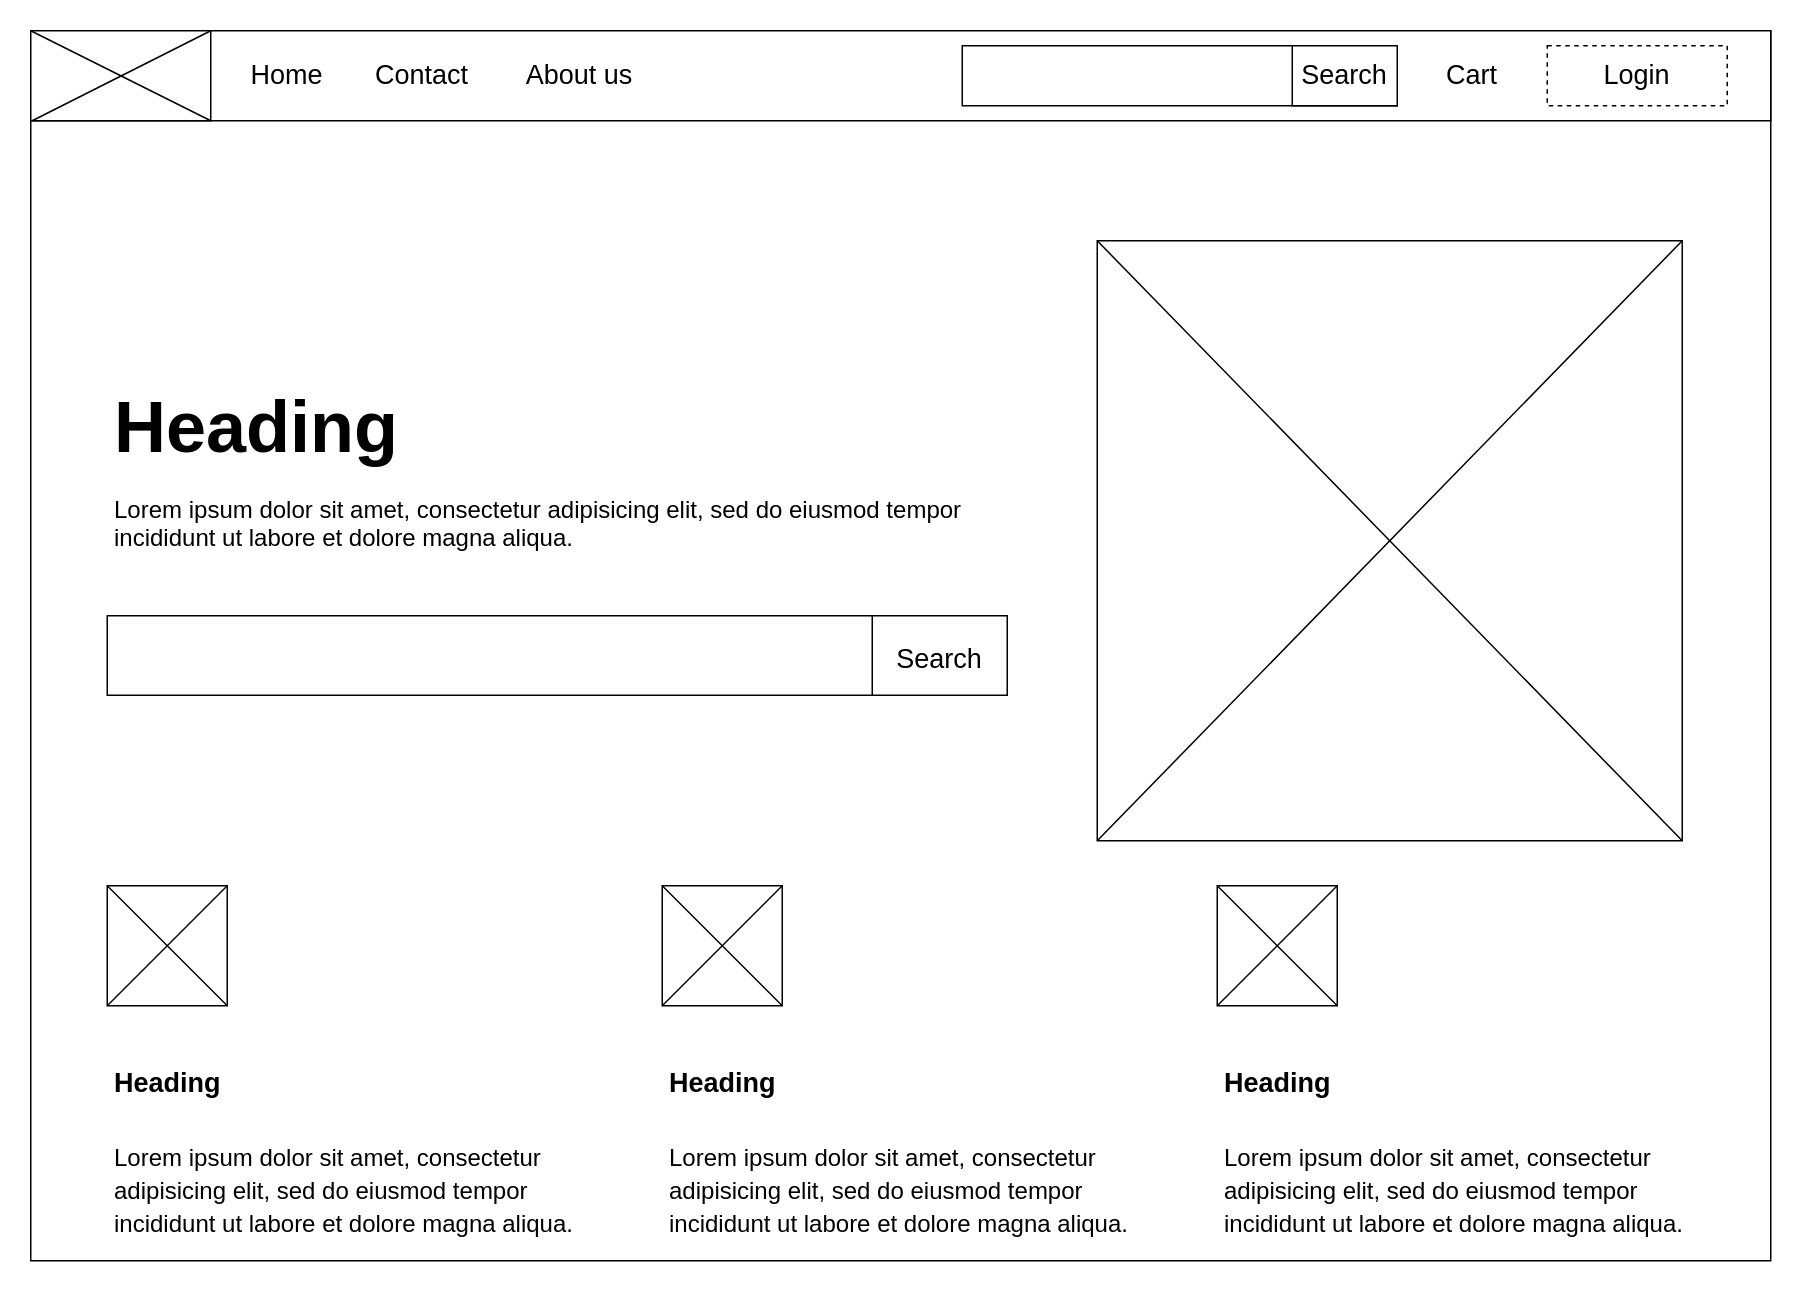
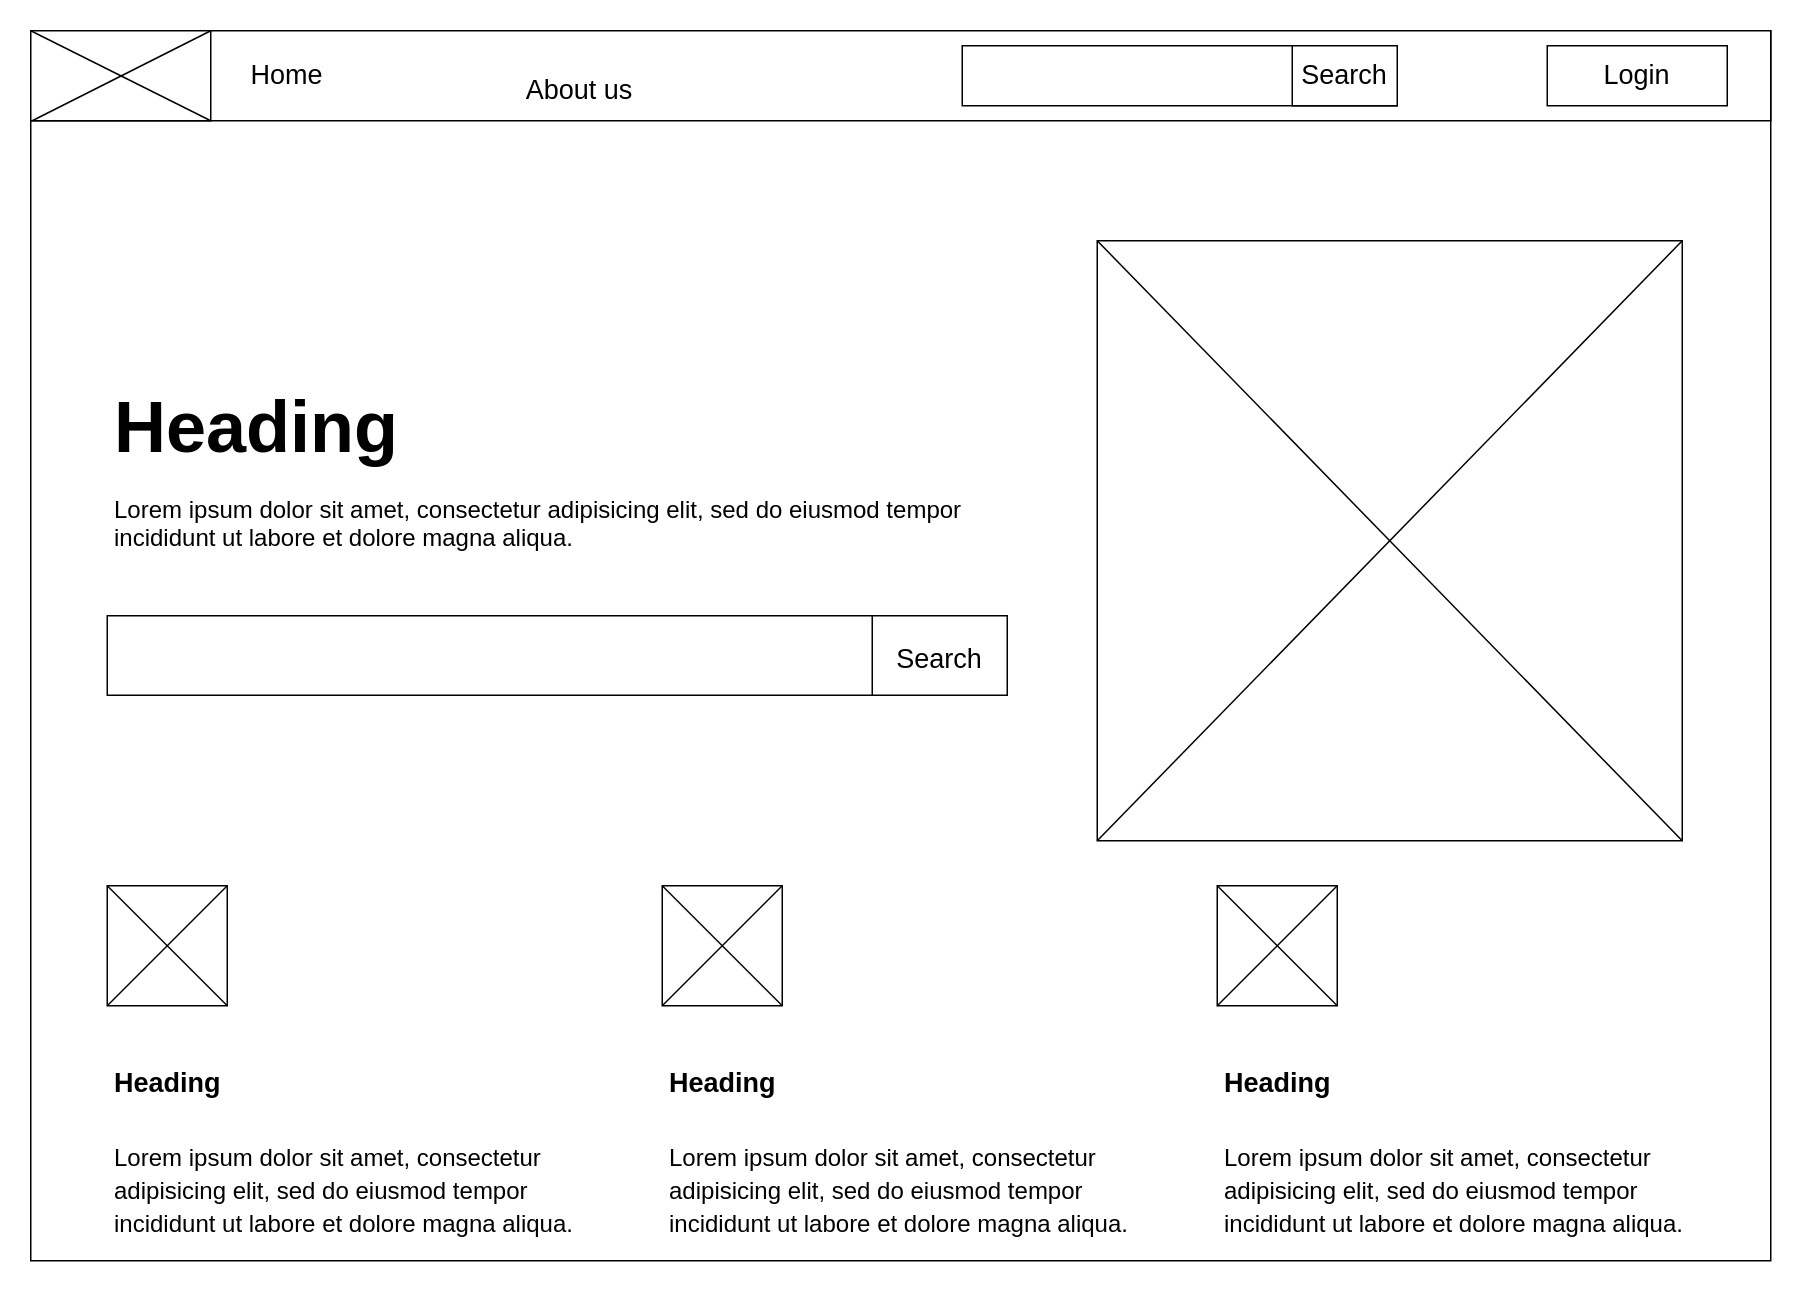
  <mxCell id="0" />
  <mxCell id="1" parent="0" />
  <mxCell id="2" value="" style="rounded=0;whiteSpace=wrap;html=1;" vertex="1" parent="1"><mxGeometry x="20" width="1160" height="820" as="geometry" y="20" /></mxCell>
  <mxCell id="3" value="" style="rounded=0;whiteSpace=wrap;html=1;" vertex="1" parent="1"><mxGeometry x="20" width="1160" height="60" as="geometry" y="20" /></mxCell>
  <mxCell id="4" value="" style="rounded=0;whiteSpace=wrap;html=1;" vertex="1" parent="1"><mxGeometry x="731" y="160" width="390" height="400" as="geometry" /></mxCell>
  <mxCell id="5" value="" style="endArrow=none;html=1;rounded=0;entryX=1;entryY=0;entryDx=0;entryDy=0;exitX=0;exitY=1;exitDx=0;exitDy=0;" edge="1" parent="1" source="4" target="4"><mxGeometry width="50" height="50" relative="1" as="geometry"><mxPoint x="811" y="470" as="sourcePoint" /><mxPoint x="861" y="420" as="targetPoint" /></mxGeometry></mxCell>
  <mxCell id="6" value="" style="endArrow=none;html=1;rounded=0;entryX=1;entryY=1;entryDx=0;entryDy=0;exitX=0;exitY=0;exitDx=0;exitDy=0;" edge="1" parent="1" source="4" target="4"><mxGeometry width="50" height="50" relative="1" as="geometry"><mxPoint x="741" y="570" as="sourcePoint" /><mxPoint x="1131" y="180.4" as="targetPoint" /></mxGeometry></mxCell>
  <mxCell id="7" value="&lt;h1&gt;&lt;font style=&quot;font-size: 48px&quot;&gt;Heading&lt;/font&gt;&lt;/h1&gt;&lt;p&gt;&lt;font size=&quot;3&quot;&gt;Lorem ipsum dolor sit amet, consectetur adipisicing elit, sed do eiusmod tempor incididunt ut labore et dolore magna aliqua.&lt;/font&gt;&lt;/p&gt;" style="text;html=1;strokeColor=none;fillColor=none;spacing=5;spacingTop=-20;whiteSpace=wrap;overflow=hidden;rounded=0;" vertex="1" parent="1"><mxGeometry x="71" y="250" width="600" height="130" as="geometry" /></mxCell>
  <mxCell id="8" value="" style="rounded=0;whiteSpace=wrap;html=1;fontSize=48;" vertex="1" parent="1"><mxGeometry x="71" y="410" width="600" height="53" as="geometry" /></mxCell>
  <mxCell id="9" value="" style="rounded=0;whiteSpace=wrap;html=1;fontSize=48;" vertex="1" parent="1"><mxGeometry x="581" y="410" width="90" height="53" as="geometry" /></mxCell>
  <mxCell id="10" value="&lt;font style=&quot;font-size: 18px&quot;&gt;Search&lt;/font&gt;" style="text;html=1;strokeColor=none;fillColor=none;align=center;verticalAlign=middle;whiteSpace=wrap;rounded=0;fontSize=24;" vertex="1" parent="1"><mxGeometry x="596" y="421.5" width="60" height="30" as="geometry" /></mxCell>
  <mxCell id="11" value="Home" style="text;html=1;strokeColor=none;fillColor=none;align=center;verticalAlign=middle;whiteSpace=wrap;rounded=0;fontSize=18;" vertex="1" parent="1"><mxGeometry x="161" y="35" width="60" height="30" as="geometry" /></mxCell>
  <mxCell id="12" value="" style="rounded=0;whiteSpace=wrap;html=1;fontSize=18;" vertex="1" parent="1"><mxGeometry x="20" width="120" height="60" as="geometry" y="20" /></mxCell>
  <mxCell id="13" value="" style="endArrow=none;html=1;rounded=0;fontSize=18;entryX=0;entryY=0;entryDx=0;entryDy=0;exitX=1;exitY=1;exitDx=0;exitDy=0;" edge="1" parent="1" source="12" target="12"><mxGeometry width="50" height="50" relative="1" as="geometry"><mxPoint x="131" y="220" as="sourcePoint" /><mxPoint x="181" y="170" as="targetPoint" /></mxGeometry></mxCell>
  <mxCell id="14" value="" style="endArrow=none;html=1;rounded=0;fontSize=18;exitX=1;exitY=0;exitDx=0;exitDy=0;" edge="1" parent="1" source="12"><mxGeometry width="50" height="50" relative="1" as="geometry"><mxPoint x="150" y="90" as="sourcePoint" /><mxPoint x="21" y="80" as="targetPoint" /></mxGeometry></mxCell>
- <mxCell id="15" value="Contact" style="text;html=1;strokeColor=none;fillColor=none;align=center;verticalAlign=middle;whiteSpace=wrap;rounded=0;fontSize=18;" vertex="1" parent="1"><mxGeometry x="251" y="35" width="60" height="30" as="geometry" /></mxCell>
- <mxCell id="16" value="About us" style="text;html=1;strokeColor=none;fillColor=none;align=center;verticalAlign=middle;whiteSpace=wrap;rounded=0;fontSize=18;" vertex="1" parent="1"><mxGeometry x="331" y="35" width="110" height="30" as="geometry" /></mxCell>
- <mxCell id="17" value="Login" style="rounded=0;whiteSpace=wrap;html=1;fontSize=18;dashed=1;" vertex="1" parent="1"><mxGeometry x="1031" y="30" width="120" height="40" as="geometry" /></mxCell>
- <mxCell id="18" value="Cart" style="text;html=1;strokeColor=none;fillColor=none;align=center;verticalAlign=middle;whiteSpace=wrap;rounded=0;fontSize=18;" vertex="1" parent="1"><mxGeometry x="951" y="35" width="60" height="30" as="geometry" /></mxCell>
+ <mxCell id="16" value="About us" style="text;html=1;strokeColor=none;fillColor=none;align=center;verticalAlign=middle;whiteSpace=wrap;rounded=0;fontSize=18;" vertex="1" parent="1"><mxGeometry x="331" y="45" width="110" height="30" as="geometry" /></mxCell>
+ <mxCell id="17" value="Login" style="rounded=0;whiteSpace=wrap;html=1;fontSize=18;" vertex="1" parent="1"><mxGeometry x="1031" y="30" width="120" height="40" as="geometry" /></mxCell>
  <mxCell id="19" value="" style="rounded=0;whiteSpace=wrap;html=1;fontSize=18;" vertex="1" parent="1"><mxGeometry x="641" y="30" width="290" height="40" as="geometry" /></mxCell>
  <mxCell id="20" value="" style="rounded=0;whiteSpace=wrap;html=1;fontSize=18;" vertex="1" parent="1"><mxGeometry x="861" y="30" width="70" height="40" as="geometry" /></mxCell>
  <mxCell id="21" value="Search" style="text;html=1;strokeColor=none;fillColor=none;align=center;verticalAlign=middle;whiteSpace=wrap;rounded=0;fontSize=18;" vertex="1" parent="1"><mxGeometry x="866" y="35" width="60" height="30" as="geometry" /></mxCell>
  <mxCell id="22" value="" style="whiteSpace=wrap;html=1;aspect=fixed;fontSize=18;" vertex="1" parent="1"><mxGeometry x="71" y="590" width="80" height="80" as="geometry" /></mxCell>
  <mxCell id="23" value="" style="endArrow=none;html=1;rounded=0;fontSize=18;entryX=1;entryY=0;entryDx=0;entryDy=0;exitX=0;exitY=1;exitDx=0;exitDy=0;" edge="1" parent="1" source="22" target="22"><mxGeometry width="50" height="50" relative="1" as="geometry"><mxPoint x="331" y="680" as="sourcePoint" /><mxPoint x="381" y="630" as="targetPoint" /></mxGeometry></mxCell>
  <mxCell id="24" value="" style="endArrow=none;html=1;rounded=0;fontSize=18;entryX=0;entryY=0;entryDx=0;entryDy=0;exitX=1;exitY=1;exitDx=0;exitDy=0;" edge="1" parent="1" source="22" target="22"><mxGeometry width="50" height="50" relative="1" as="geometry"><mxPoint x="91" y="680" as="sourcePoint" /><mxPoint x="171" y="600" as="targetPoint" /></mxGeometry></mxCell>
  <mxCell id="25" value="&lt;h1&gt;&lt;font style=&quot;font-size: 18px&quot;&gt;Heading&lt;/font&gt;&lt;/h1&gt;&lt;p&gt;&lt;font size=&quot;3&quot;&gt;Lorem ipsum dolor sit amet, consectetur adipisicing elit, sed do eiusmod tempor incididunt ut labore et dolore magna aliqua.&lt;/font&gt;&lt;/p&gt;" style="text;html=1;strokeColor=none;fillColor=none;spacing=5;spacingTop=-20;whiteSpace=wrap;overflow=hidden;rounded=0;fontSize=18;" vertex="1" parent="1"><mxGeometry x="71" y="680" width="340" height="150" as="geometry" /></mxCell>
  <mxCell id="26" value="" style="whiteSpace=wrap;html=1;aspect=fixed;fontSize=18;" vertex="1" parent="1"><mxGeometry x="441" y="590" width="80" height="80" as="geometry" /></mxCell>
  <mxCell id="27" value="" style="endArrow=none;html=1;rounded=0;fontSize=18;entryX=1;entryY=0;entryDx=0;entryDy=0;exitX=0;exitY=1;exitDx=0;exitDy=0;" edge="1" parent="1" source="26" target="26"><mxGeometry width="50" height="50" relative="1" as="geometry"><mxPoint x="701" y="680" as="sourcePoint" /><mxPoint x="751" y="630" as="targetPoint" /></mxGeometry></mxCell>
  <mxCell id="28" value="" style="endArrow=none;html=1;rounded=0;fontSize=18;entryX=0;entryY=0;entryDx=0;entryDy=0;exitX=1;exitY=1;exitDx=0;exitDy=0;" edge="1" parent="1" source="26" target="26"><mxGeometry width="50" height="50" relative="1" as="geometry"><mxPoint x="461" y="680" as="sourcePoint" /><mxPoint x="541" y="600" as="targetPoint" /></mxGeometry></mxCell>
  <mxCell id="29" value="&lt;h1&gt;&lt;font style=&quot;font-size: 18px&quot;&gt;Heading&lt;/font&gt;&lt;/h1&gt;&lt;p&gt;&lt;font size=&quot;3&quot;&gt;Lorem ipsum dolor sit amet, consectetur adipisicing elit, sed do eiusmod tempor incididunt ut labore et dolore magna aliqua.&lt;/font&gt;&lt;/p&gt;" style="text;html=1;strokeColor=none;fillColor=none;spacing=5;spacingTop=-20;whiteSpace=wrap;overflow=hidden;rounded=0;fontSize=18;" vertex="1" parent="1"><mxGeometry x="441" y="680" width="340" height="150" as="geometry" /></mxCell>
  <mxCell id="30" value="" style="whiteSpace=wrap;html=1;aspect=fixed;fontSize=18;" vertex="1" parent="1"><mxGeometry x="811" y="590" width="80" height="80" as="geometry" /></mxCell>
  <mxCell id="31" value="" style="endArrow=none;html=1;rounded=0;fontSize=18;entryX=1;entryY=0;entryDx=0;entryDy=0;exitX=0;exitY=1;exitDx=0;exitDy=0;" edge="1" parent="1" source="30" target="30"><mxGeometry width="50" height="50" relative="1" as="geometry"><mxPoint x="1071" y="680" as="sourcePoint" /><mxPoint x="1121" y="630" as="targetPoint" /></mxGeometry></mxCell>
  <mxCell id="32" value="" style="endArrow=none;html=1;rounded=0;fontSize=18;entryX=0;entryY=0;entryDx=0;entryDy=0;exitX=1;exitY=1;exitDx=0;exitDy=0;" edge="1" parent="1" source="30" target="30"><mxGeometry width="50" height="50" relative="1" as="geometry"><mxPoint x="831" y="680" as="sourcePoint" /><mxPoint x="911" y="600" as="targetPoint" /></mxGeometry></mxCell>
  <mxCell id="33" value="&lt;h1&gt;&lt;font style=&quot;font-size: 18px&quot;&gt;Heading&lt;/font&gt;&lt;/h1&gt;&lt;p&gt;&lt;font size=&quot;3&quot;&gt;Lorem ipsum dolor sit amet, consectetur adipisicing elit, sed do eiusmod tempor incididunt ut labore et dolore magna aliqua.&lt;/font&gt;&lt;/p&gt;" style="text;html=1;strokeColor=none;fillColor=none;spacing=5;spacingTop=-20;whiteSpace=wrap;overflow=hidden;rounded=0;fontSize=18;" vertex="1" parent="1"><mxGeometry x="811" y="680" width="340" height="150" as="geometry" /></mxCell>
